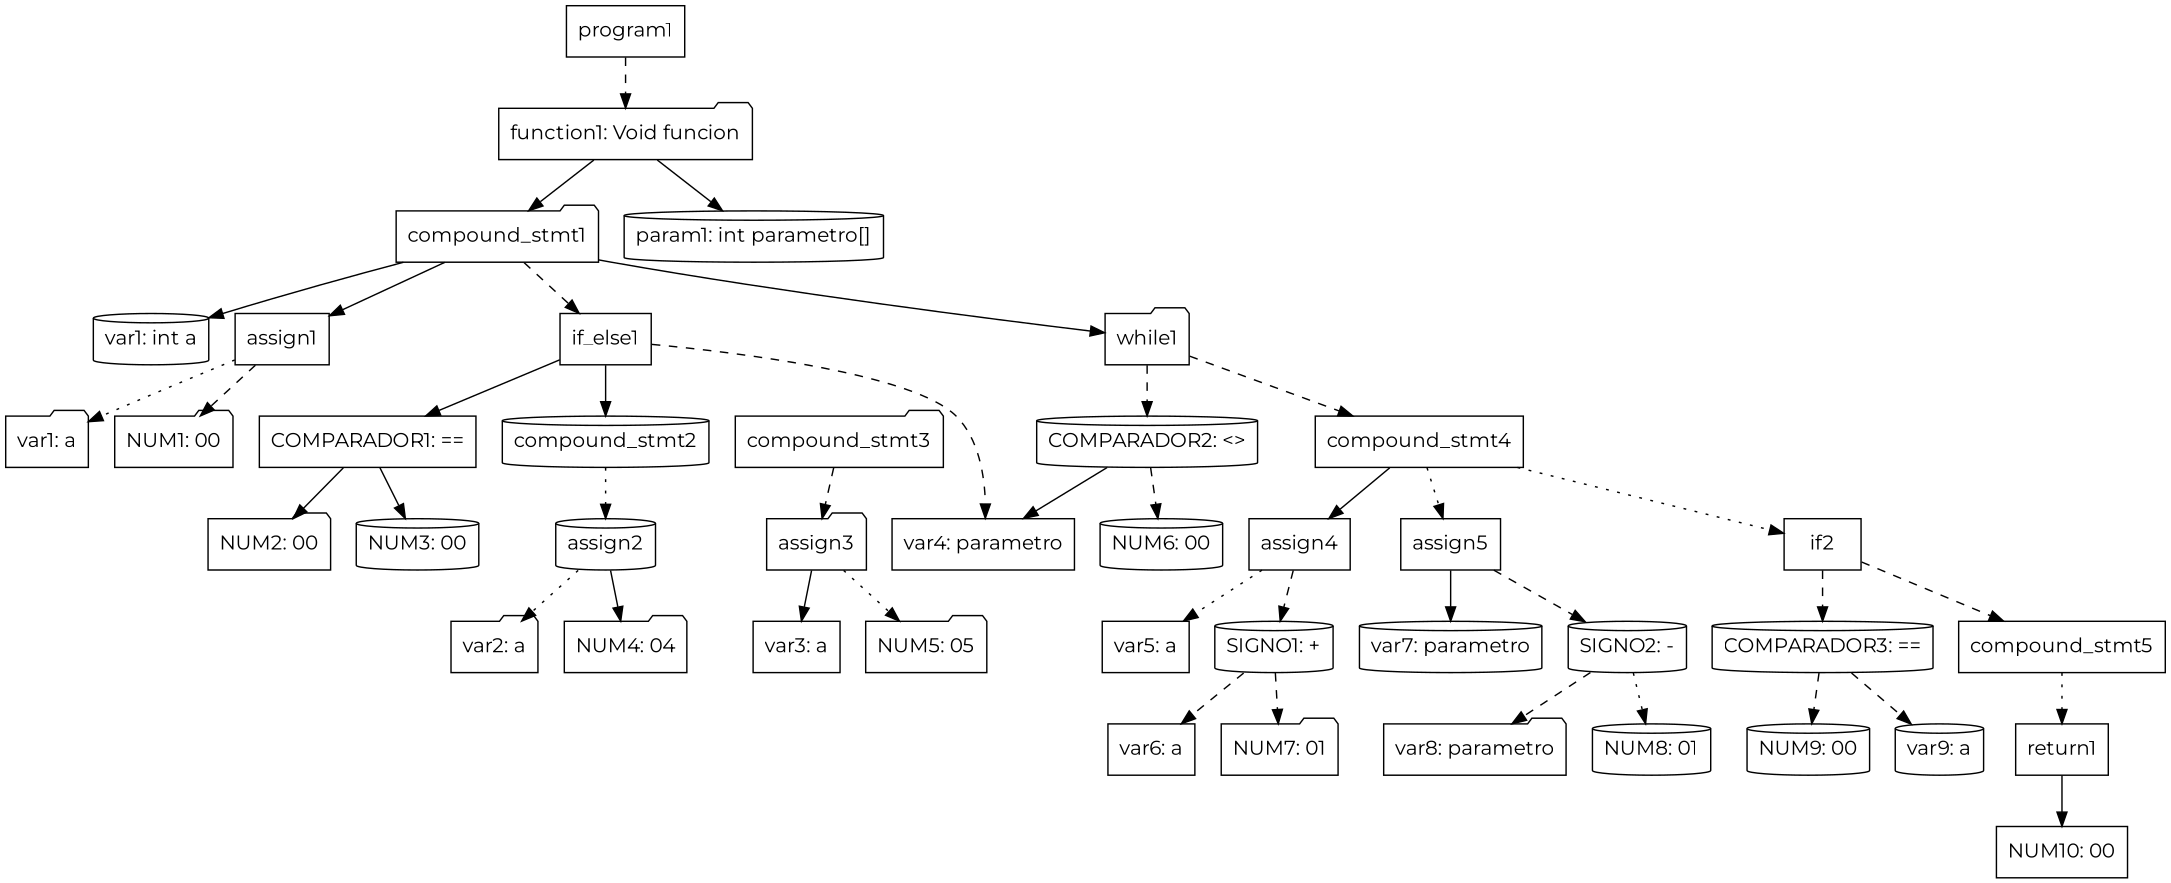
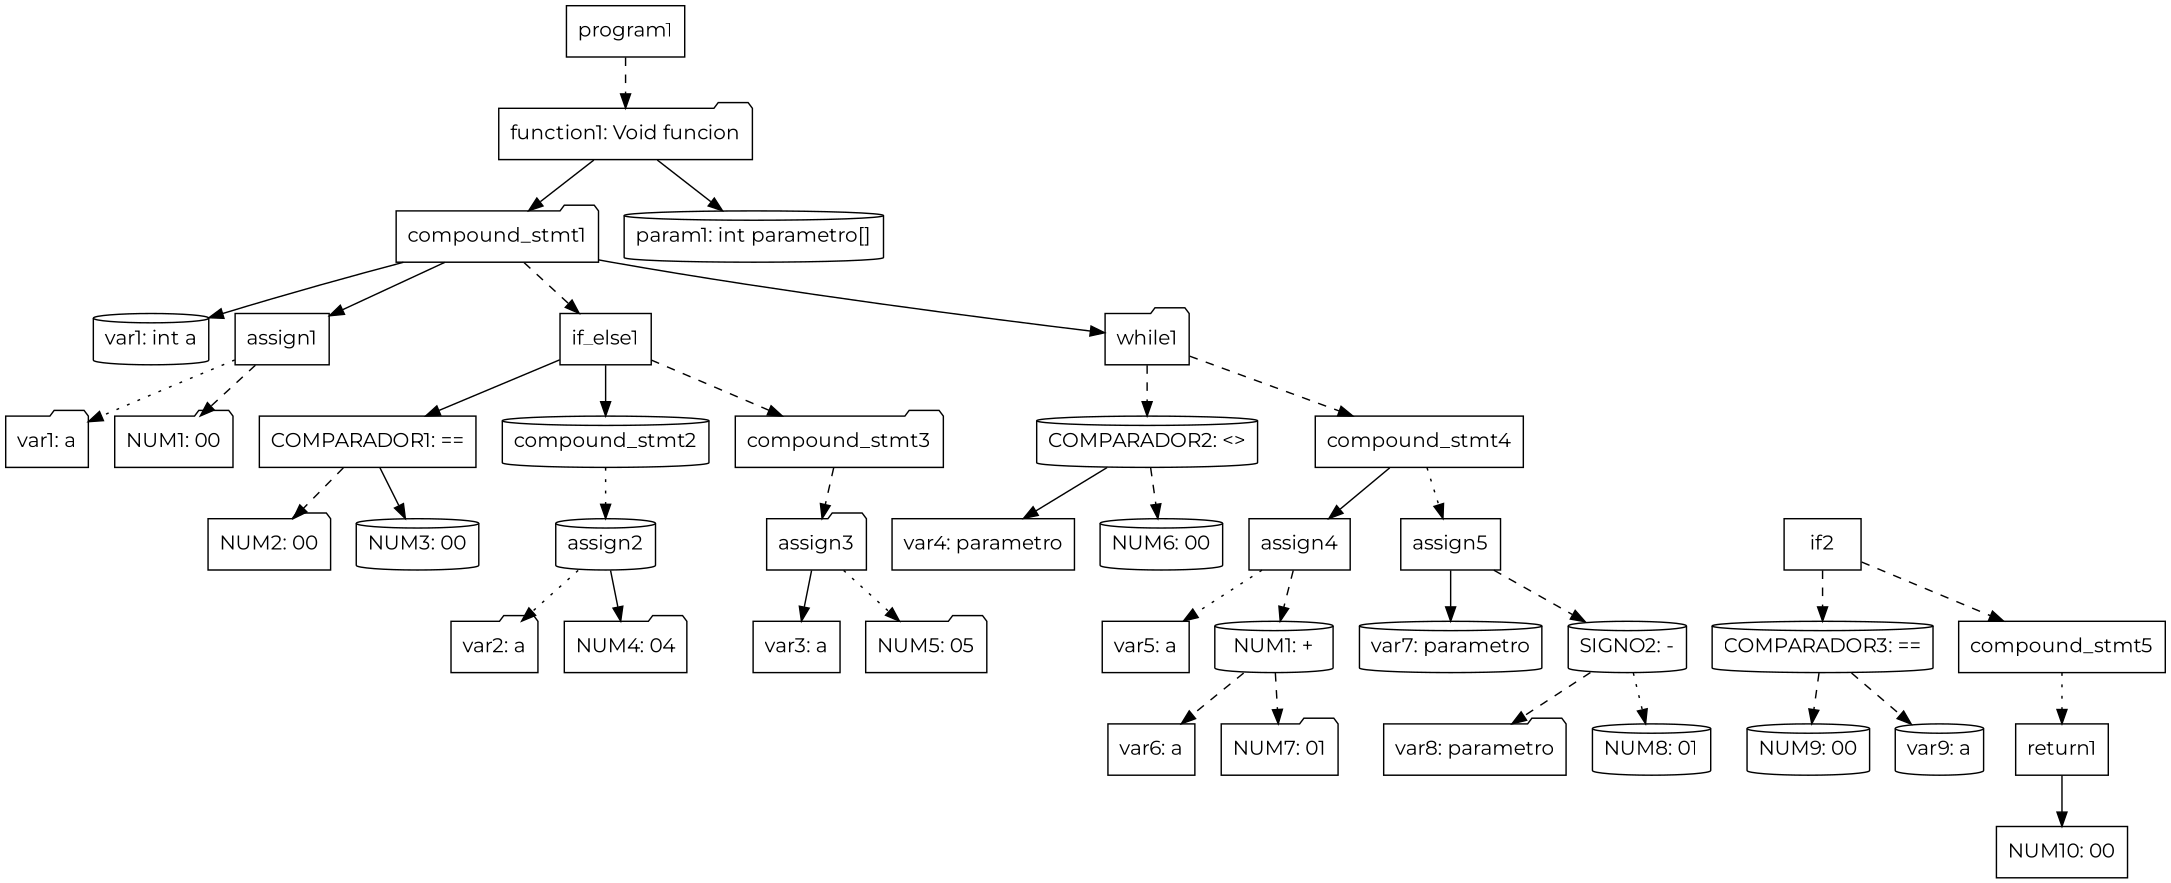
  digraph {
    fontname=Montserrat
    node [fontname=Montserrat shape=box]
    edge [fontname=Montserrat style=dashed]
    "function1: Void funcion" [shape=folder]
    program1
    compound_stmt1 [shape=folder]
    "param1: int parametro[]" [shape=cylinder]
    "var1: int a" [shape=cylinder]
    assign1
    if_else1
    while1 [shape=folder]
    "var1: a" [shape=folder]
    "NUM1: 00" [shape=folder]
    "COMPARADOR1: =="
    compound_stmt2 [shape=cylinder]
    compound_stmt3 [shape=folder]
    "COMPARADOR2: <>" [shape=cylinder]
    compound_stmt4
    "NUM2: 00" [shape=folder]
    "NUM3: 00" [shape=cylinder]
    assign2 [shape=cylinder]
    assign3 [shape=folder]
    "var2: a" [shape=folder]
    "NUM4: 04" [shape=folder]
    "var3: a"
    "NUM5: 05" [shape=folder]
    "var4: parametro"
    "NUM6: 00" [shape=cylinder]
    assign4
    assign5
    if2
    "var5: a"
-   "SIGNO1: +" [shape=cylinder]
+   "SIGNO1: +" [shape=cylinder label="NUM1: +"]
    "var7: parametro" [shape=cylinder]
    "SIGNO2: -" [shape=cylinder]
    "COMPARADOR3: ==" [shape=cylinder]
    compound_stmt5
    "var6: a"
    "NUM7: 01" [shape=folder]
    "var8: parametro" [shape=folder]
    "NUM8: 01" [shape=cylinder]
    "NUM9: 00" [shape=cylinder]
    "var9: a" [shape=cylinder]
    return1
    "NUM10: 00"
    "function1: Void funcion" -> compound_stmt1 [style=solid]
    "function1: Void funcion" -> "param1: int parametro[]" [style=solid]
    program1 -> "function1: Void funcion"
    compound_stmt1 -> "var1: int a" [style=solid]
    compound_stmt1 -> assign1 [style=solid]
    compound_stmt1 -> if_else1
    compound_stmt1 -> while1 [style=solid]
    assign1 -> "var1: a" [style=dotted]
    assign1 -> "NUM1: 00"
    if_else1 -> "COMPARADOR1: ==" [style=solid]
    if_else1 -> compound_stmt2 [style=solid]
-   if_else1 -> "var4: parametro"
+   if_else1 -> compound_stmt3
    while1 -> "COMPARADOR2: <>"
    while1 -> compound_stmt4
-   "COMPARADOR1: ==" -> "NUM2: 00" [style=solid]
+   "COMPARADOR1: ==" -> "NUM2: 00"
    "COMPARADOR1: ==" -> "NUM3: 00" [style=solid]
    compound_stmt2 -> assign2 [style=dotted]
    compound_stmt3 -> assign3
    "COMPARADOR2: <>" -> "var4: parametro" [style=solid]
    "COMPARADOR2: <>" -> "NUM6: 00"
    compound_stmt4 -> assign4 [style=solid]
    compound_stmt4 -> assign5 [style=dotted]
-   compound_stmt4 -> if2 [style=dotted]
    assign2 -> "var2: a" [style=dotted]
    assign2 -> "NUM4: 04" [style=solid]
    assign3 -> "var3: a" [style=solid]
    assign3 -> "NUM5: 05" [style=dotted]
    assign4 -> "var5: a" [style=dotted]
    assign4 -> "SIGNO1: +"
    assign5 -> "var7: parametro" [style=solid]
    assign5 -> "SIGNO2: -"
    if2 -> "COMPARADOR3: =="
    if2 -> compound_stmt5
    "SIGNO1: +" -> "var6: a"
    "SIGNO1: +" -> "NUM7: 01"
    "SIGNO2: -" -> "var8: parametro"
    "SIGNO2: -" -> "NUM8: 01" [style=dotted]
    "COMPARADOR3: ==" -> "NUM9: 00"
    "COMPARADOR3: ==" -> "var9: a"
    compound_stmt5 -> return1 [style=dotted]
    return1 -> "NUM10: 00" [style=solid]
  }
